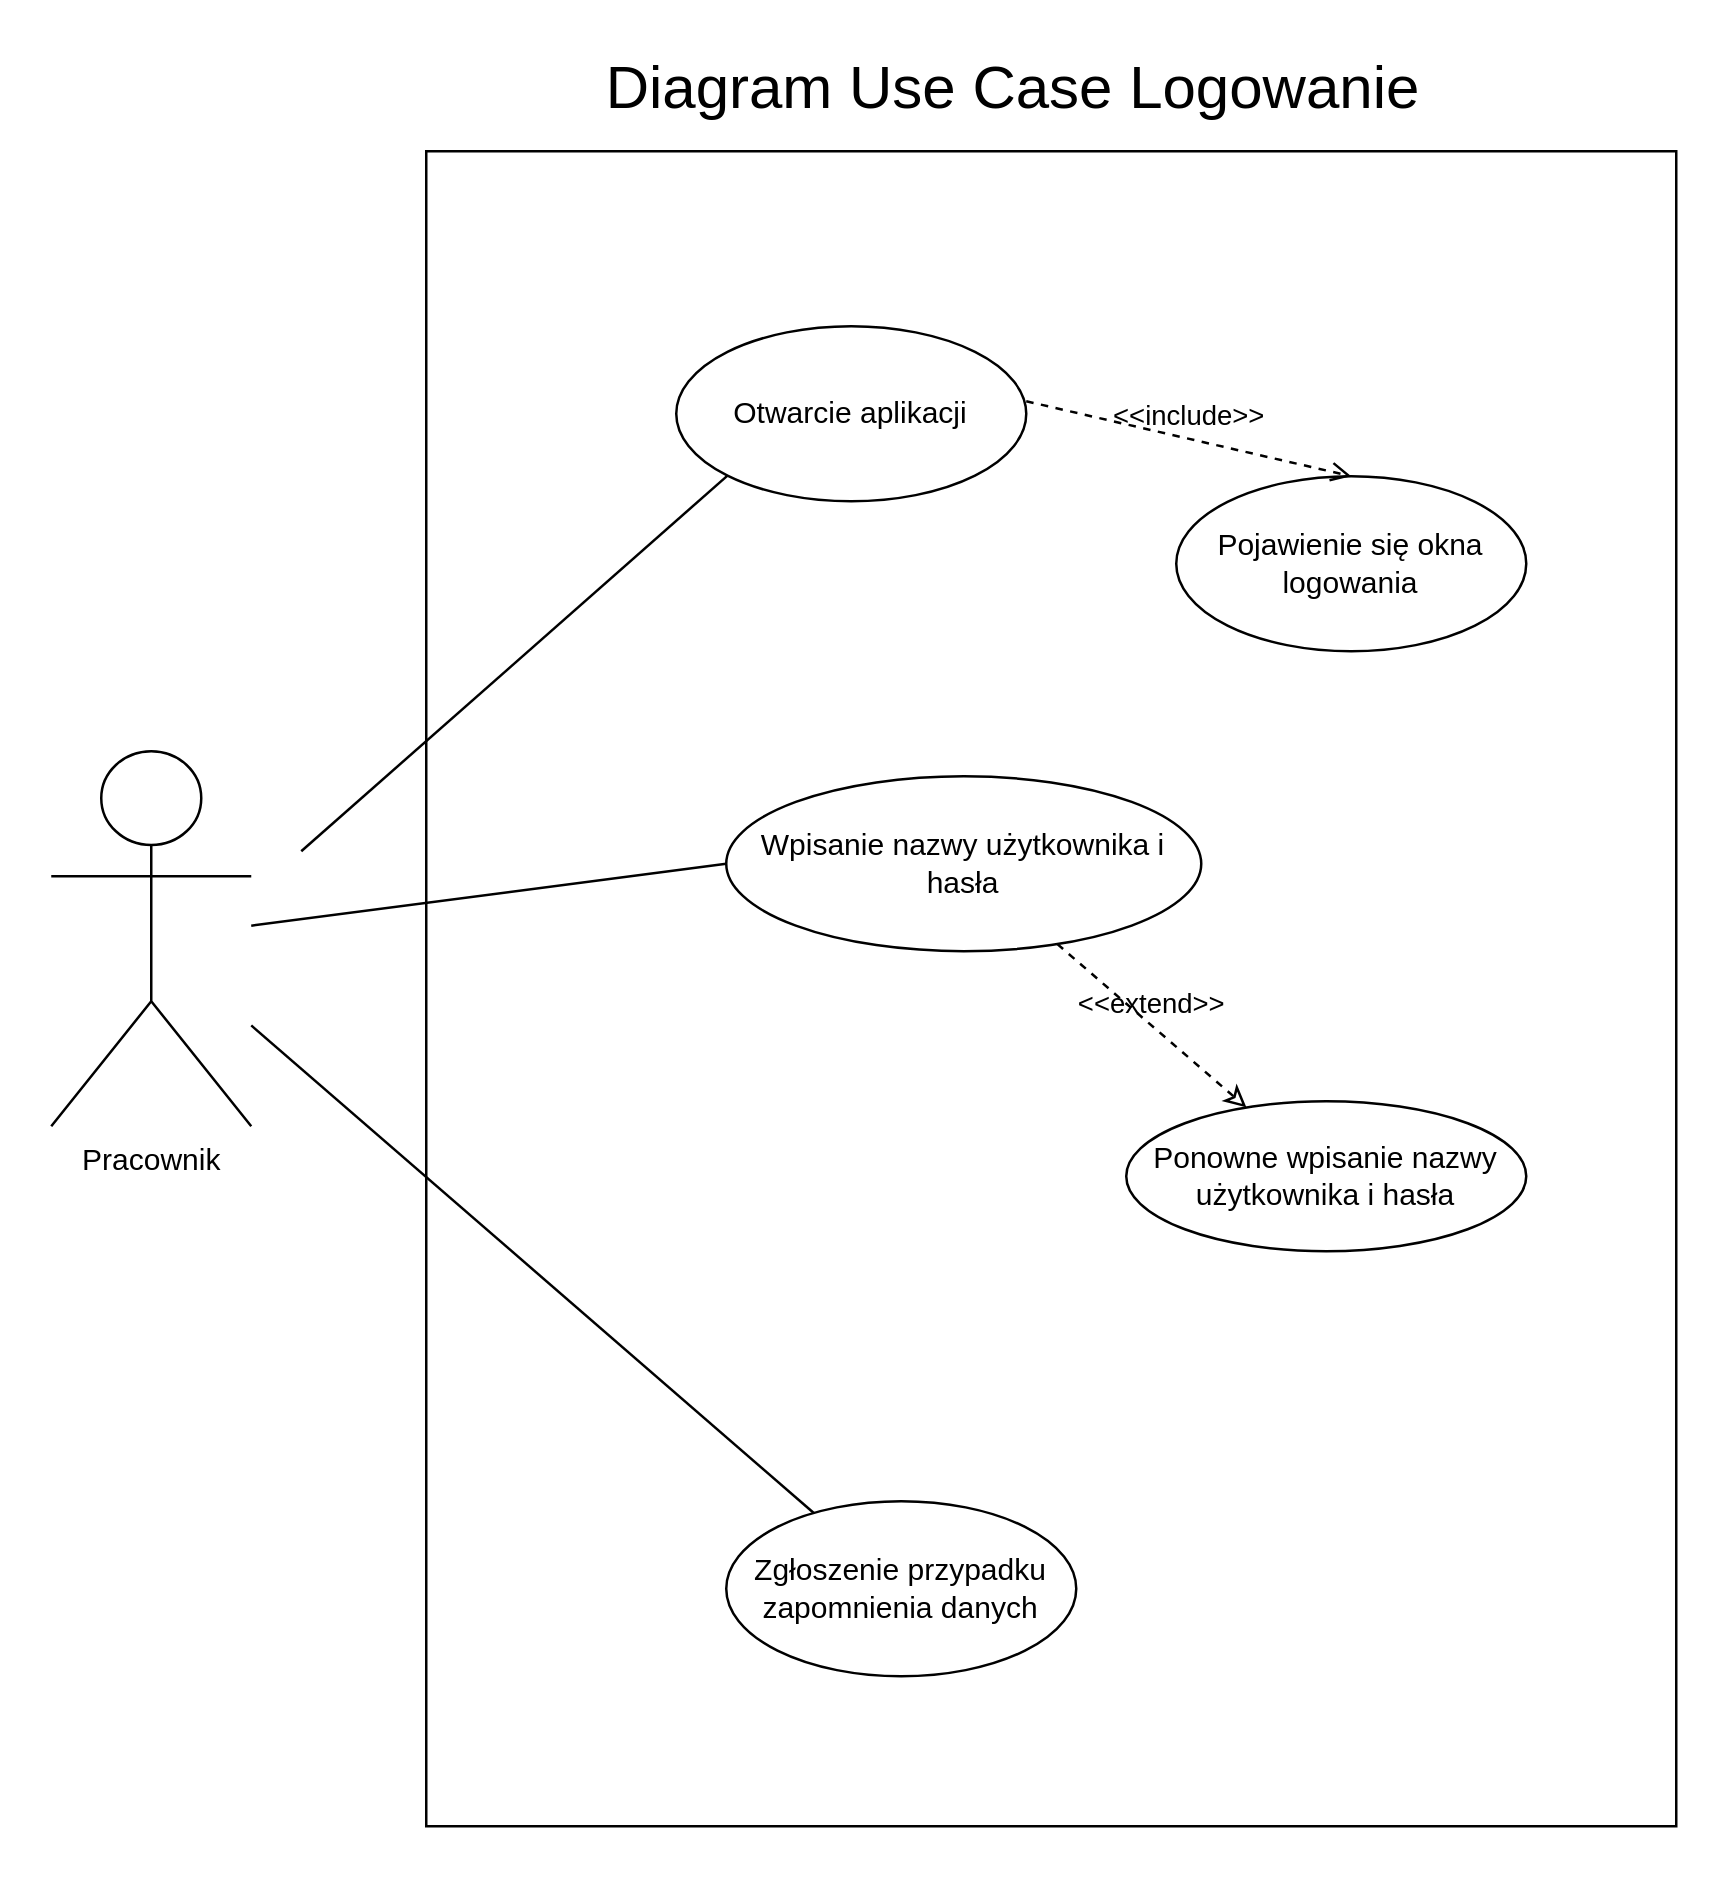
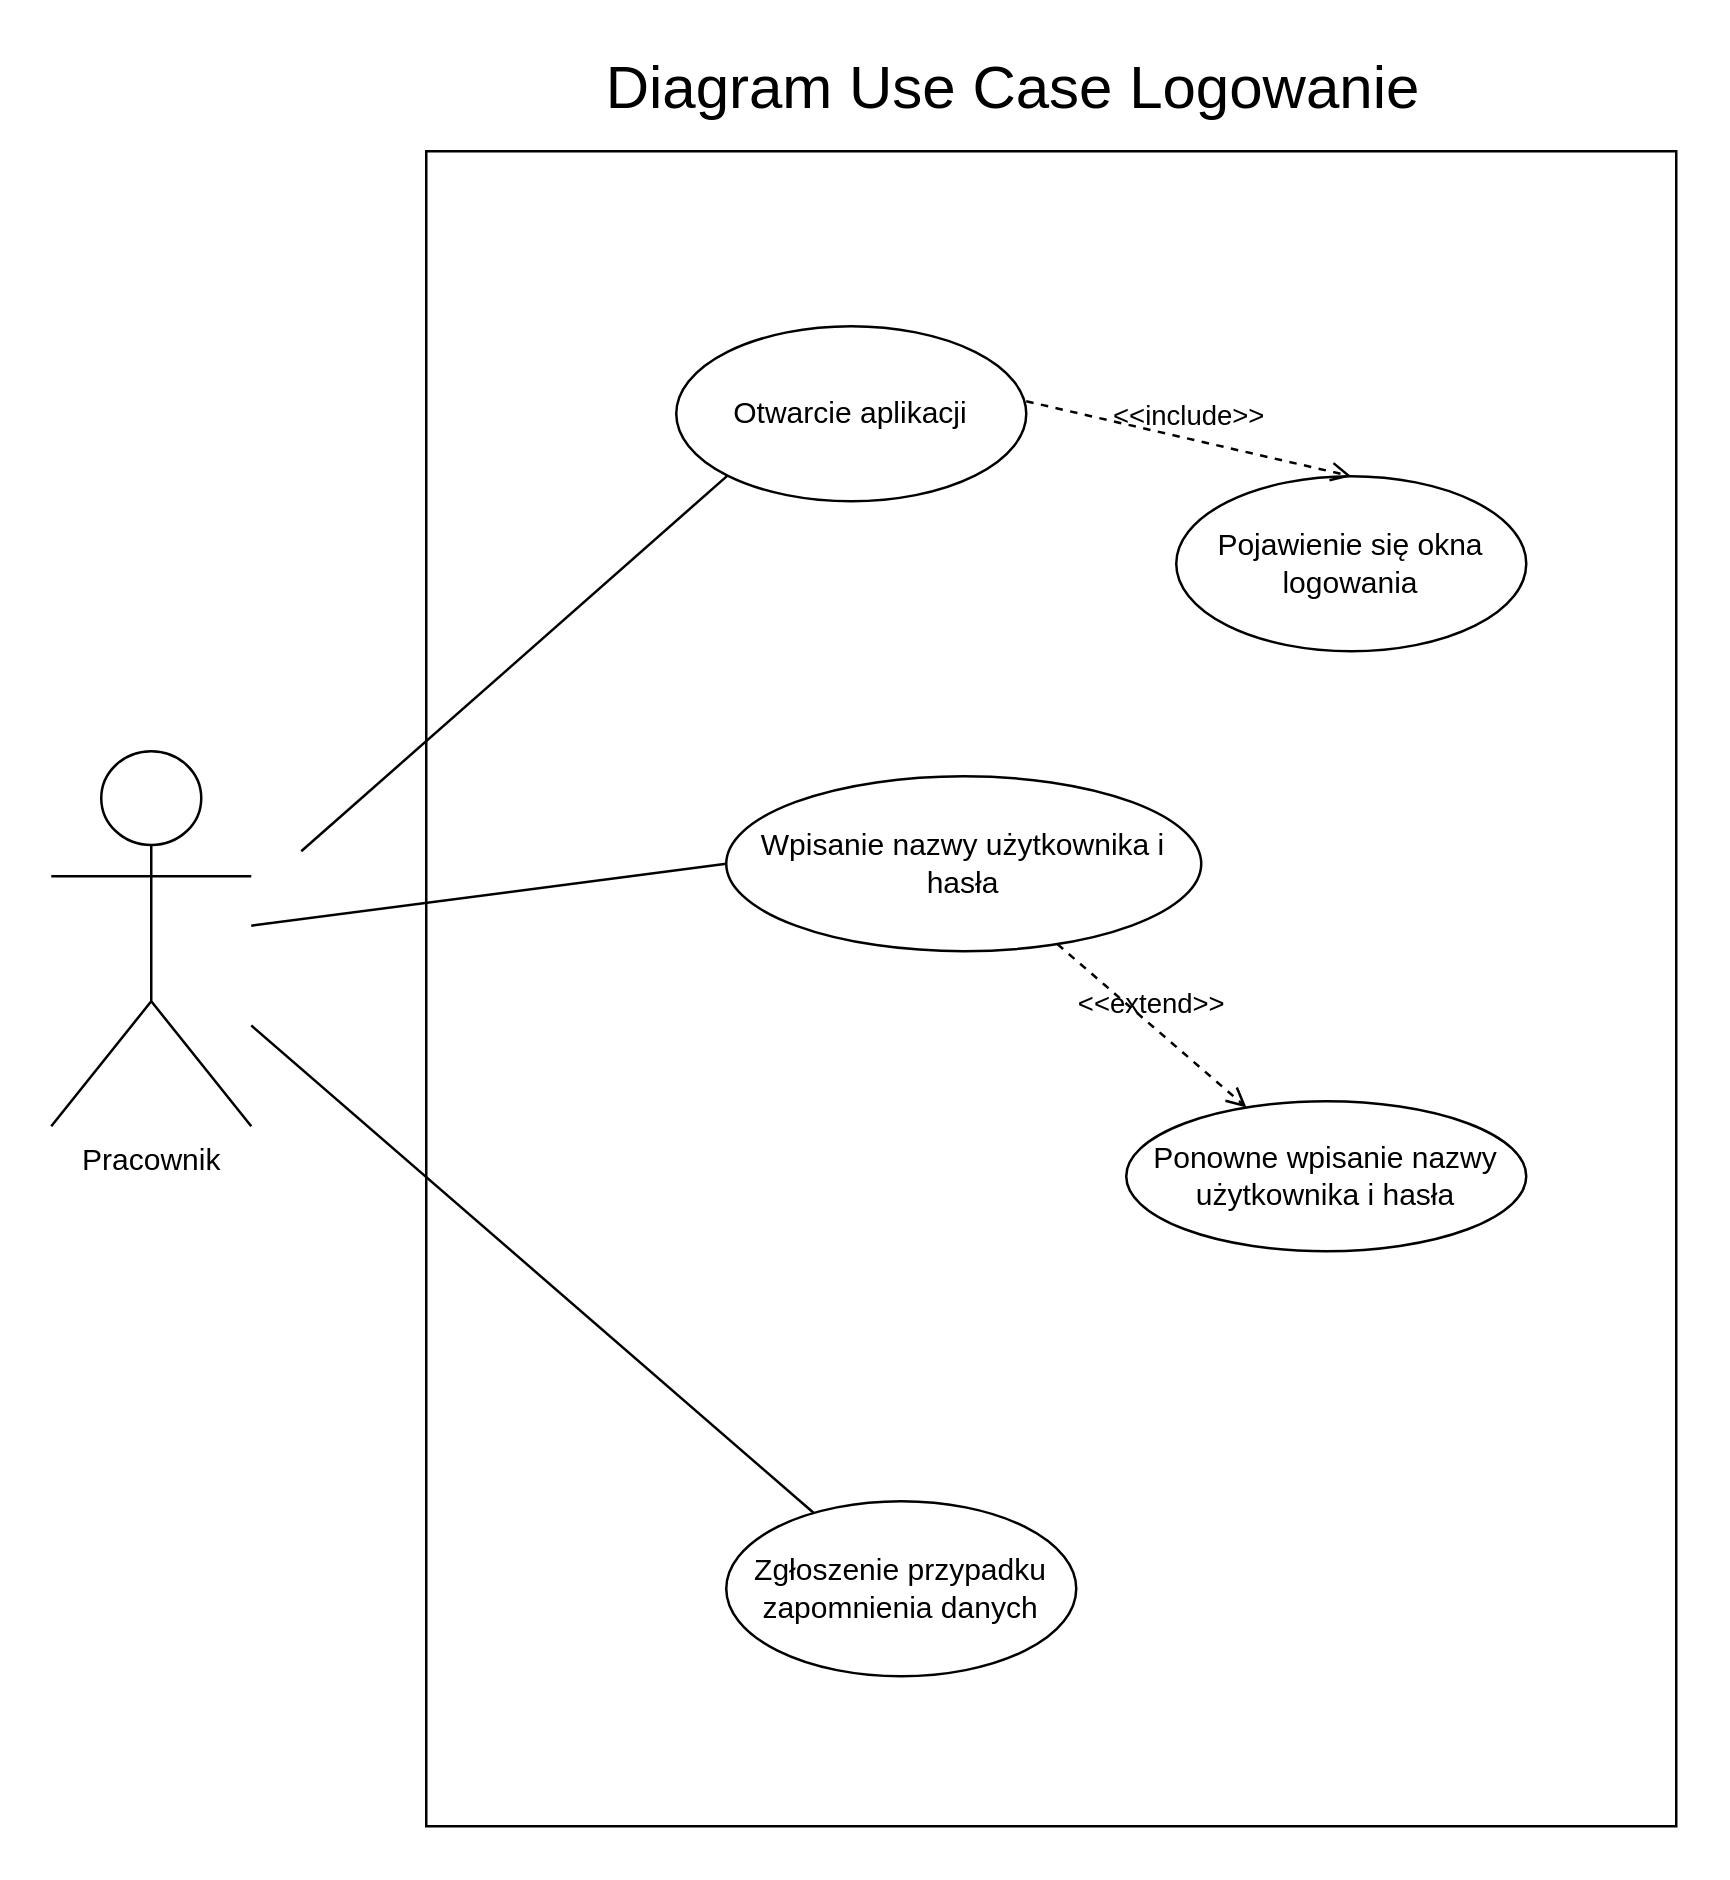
  <mxCell id="0" />
  <mxCell id="1" parent="0" />
  <mxCell id="2" value="" style="rounded=0;whiteSpace=wrap;html=1;" vertex="1" parent="1"><mxGeometry x="170" y="60" width="500" height="670" as="geometry" /></mxCell>
  <mxCell id="3" value="Pracownik" style="shape=umlActor;verticalLabelPosition=bottom;verticalAlign=top;html=1;outlineConnect=0;" vertex="1" parent="1"><mxGeometry x="20" y="300" width="80" height="150" as="geometry" /></mxCell>
  <mxCell id="4" value="Otwarcie aplikacji" style="ellipse;whiteSpace=wrap;html=1;" vertex="1" parent="1"><mxGeometry x="270" y="130" width="140" height="70" as="geometry" /></mxCell>
  <mxCell id="5" value="Pojawienie się okna logowania" style="ellipse;whiteSpace=wrap;html=1;" vertex="1" parent="1"><mxGeometry x="470" y="190" width="140" height="70" as="geometry" /></mxCell>
  <mxCell id="6" value="Wpisanie nazwy użytkownika i hasła" style="ellipse;whiteSpace=wrap;html=1;" vertex="1" parent="1"><mxGeometry x="290" y="310" width="190" height="70" as="geometry" /></mxCell>
  <mxCell id="7" value="Ponowne wpisanie nazwy użytkownika i hasła" style="ellipse;whiteSpace=wrap;html=1;" vertex="1" parent="1"><mxGeometry x="450" y="440" width="160" height="60" as="geometry" /></mxCell>
  <mxCell id="8" value="Zgłoszenie przypadku zapomnienia danych" style="ellipse;whiteSpace=wrap;html=1;" vertex="1" parent="1"><mxGeometry x="290" y="600" width="140" height="70" as="geometry" /></mxCell>
  <mxCell id="9" value="&amp;lt;&amp;lt;include&amp;gt;&amp;gt;" style="html=1;verticalAlign=bottom;labelBackgroundColor=none;endArrow=open;endFill=0;dashed=1;rounded=0;entryX=0.5;entryY=0;entryDx=0;entryDy=0;" edge="1" parent="1" target="5"><mxGeometry width="160" relative="1" as="geometry"><mxPoint x="410" y="160" as="sourcePoint" /><mxPoint x="570" y="160" as="targetPoint" /></mxGeometry></mxCell>
  <mxCell id="10" value="" style="endArrow=none;html=1;rounded=0;entryX=0;entryY=1;entryDx=0;entryDy=0;" edge="1" parent="1" target="4"><mxGeometry width="50" height="50" relative="1" as="geometry"><mxPoint x="120" y="340" as="sourcePoint" /><mxPoint x="400" y="410" as="targetPoint" /></mxGeometry></mxCell>
  <mxCell id="11" value="" style="endArrow=none;html=1;rounded=0;entryX=0;entryY=0.5;entryDx=0;entryDy=0;" edge="1" parent="1" source="3" target="6"><mxGeometry width="50" height="50" relative="1" as="geometry"><mxPoint x="200" y="410" as="sourcePoint" /><mxPoint x="250" y="360" as="targetPoint" /></mxGeometry></mxCell>
  <mxCell id="12" value="" style="endArrow=none;html=1;rounded=0;" edge="1" parent="1" source="3" target="8"><mxGeometry width="50" height="50" relative="1" as="geometry"><mxPoint x="180" y="470" as="sourcePoint" /><mxPoint x="230" y="420" as="targetPoint" /></mxGeometry></mxCell>
- <mxCell id="13" value="&amp;lt;&amp;lt;extend&amp;gt;&amp;gt;" style="html=1;verticalAlign=bottom;labelBackgroundColor=none;endArrow=classic;endFill=0;dashed=1;rounded=0;" edge="1" parent="1" source="6" target="7"><mxGeometry width="160" relative="1" as="geometry"><mxPoint x="390" y="390" as="sourcePoint" /><mxPoint x="550" y="390" as="targetPoint" /></mxGeometry></mxCell>
+ <mxCell id="13" value="&amp;lt;&amp;lt;extend&amp;gt;&amp;gt;" style="html=1;verticalAlign=bottom;labelBackgroundColor=none;endArrow=open;endFill=0;dashed=1;rounded=0;" edge="1" parent="1" source="6" target="7"><mxGeometry width="160" relative="1" as="geometry"><mxPoint x="390" y="390" as="sourcePoint" /><mxPoint x="550" y="390" as="targetPoint" /></mxGeometry></mxCell>
  <mxCell id="14" value="&lt;font style=&quot;font-size: 24px;&quot;&gt;Diagram Use Case Logowanie&lt;/font&gt;" style="text;html=1;strokeColor=none;fillColor=none;align=center;verticalAlign=middle;whiteSpace=wrap;rounded=0;" vertex="1" parent="1"><mxGeometry x="230" y="20" width="350" height="30" as="geometry" /></mxCell>
